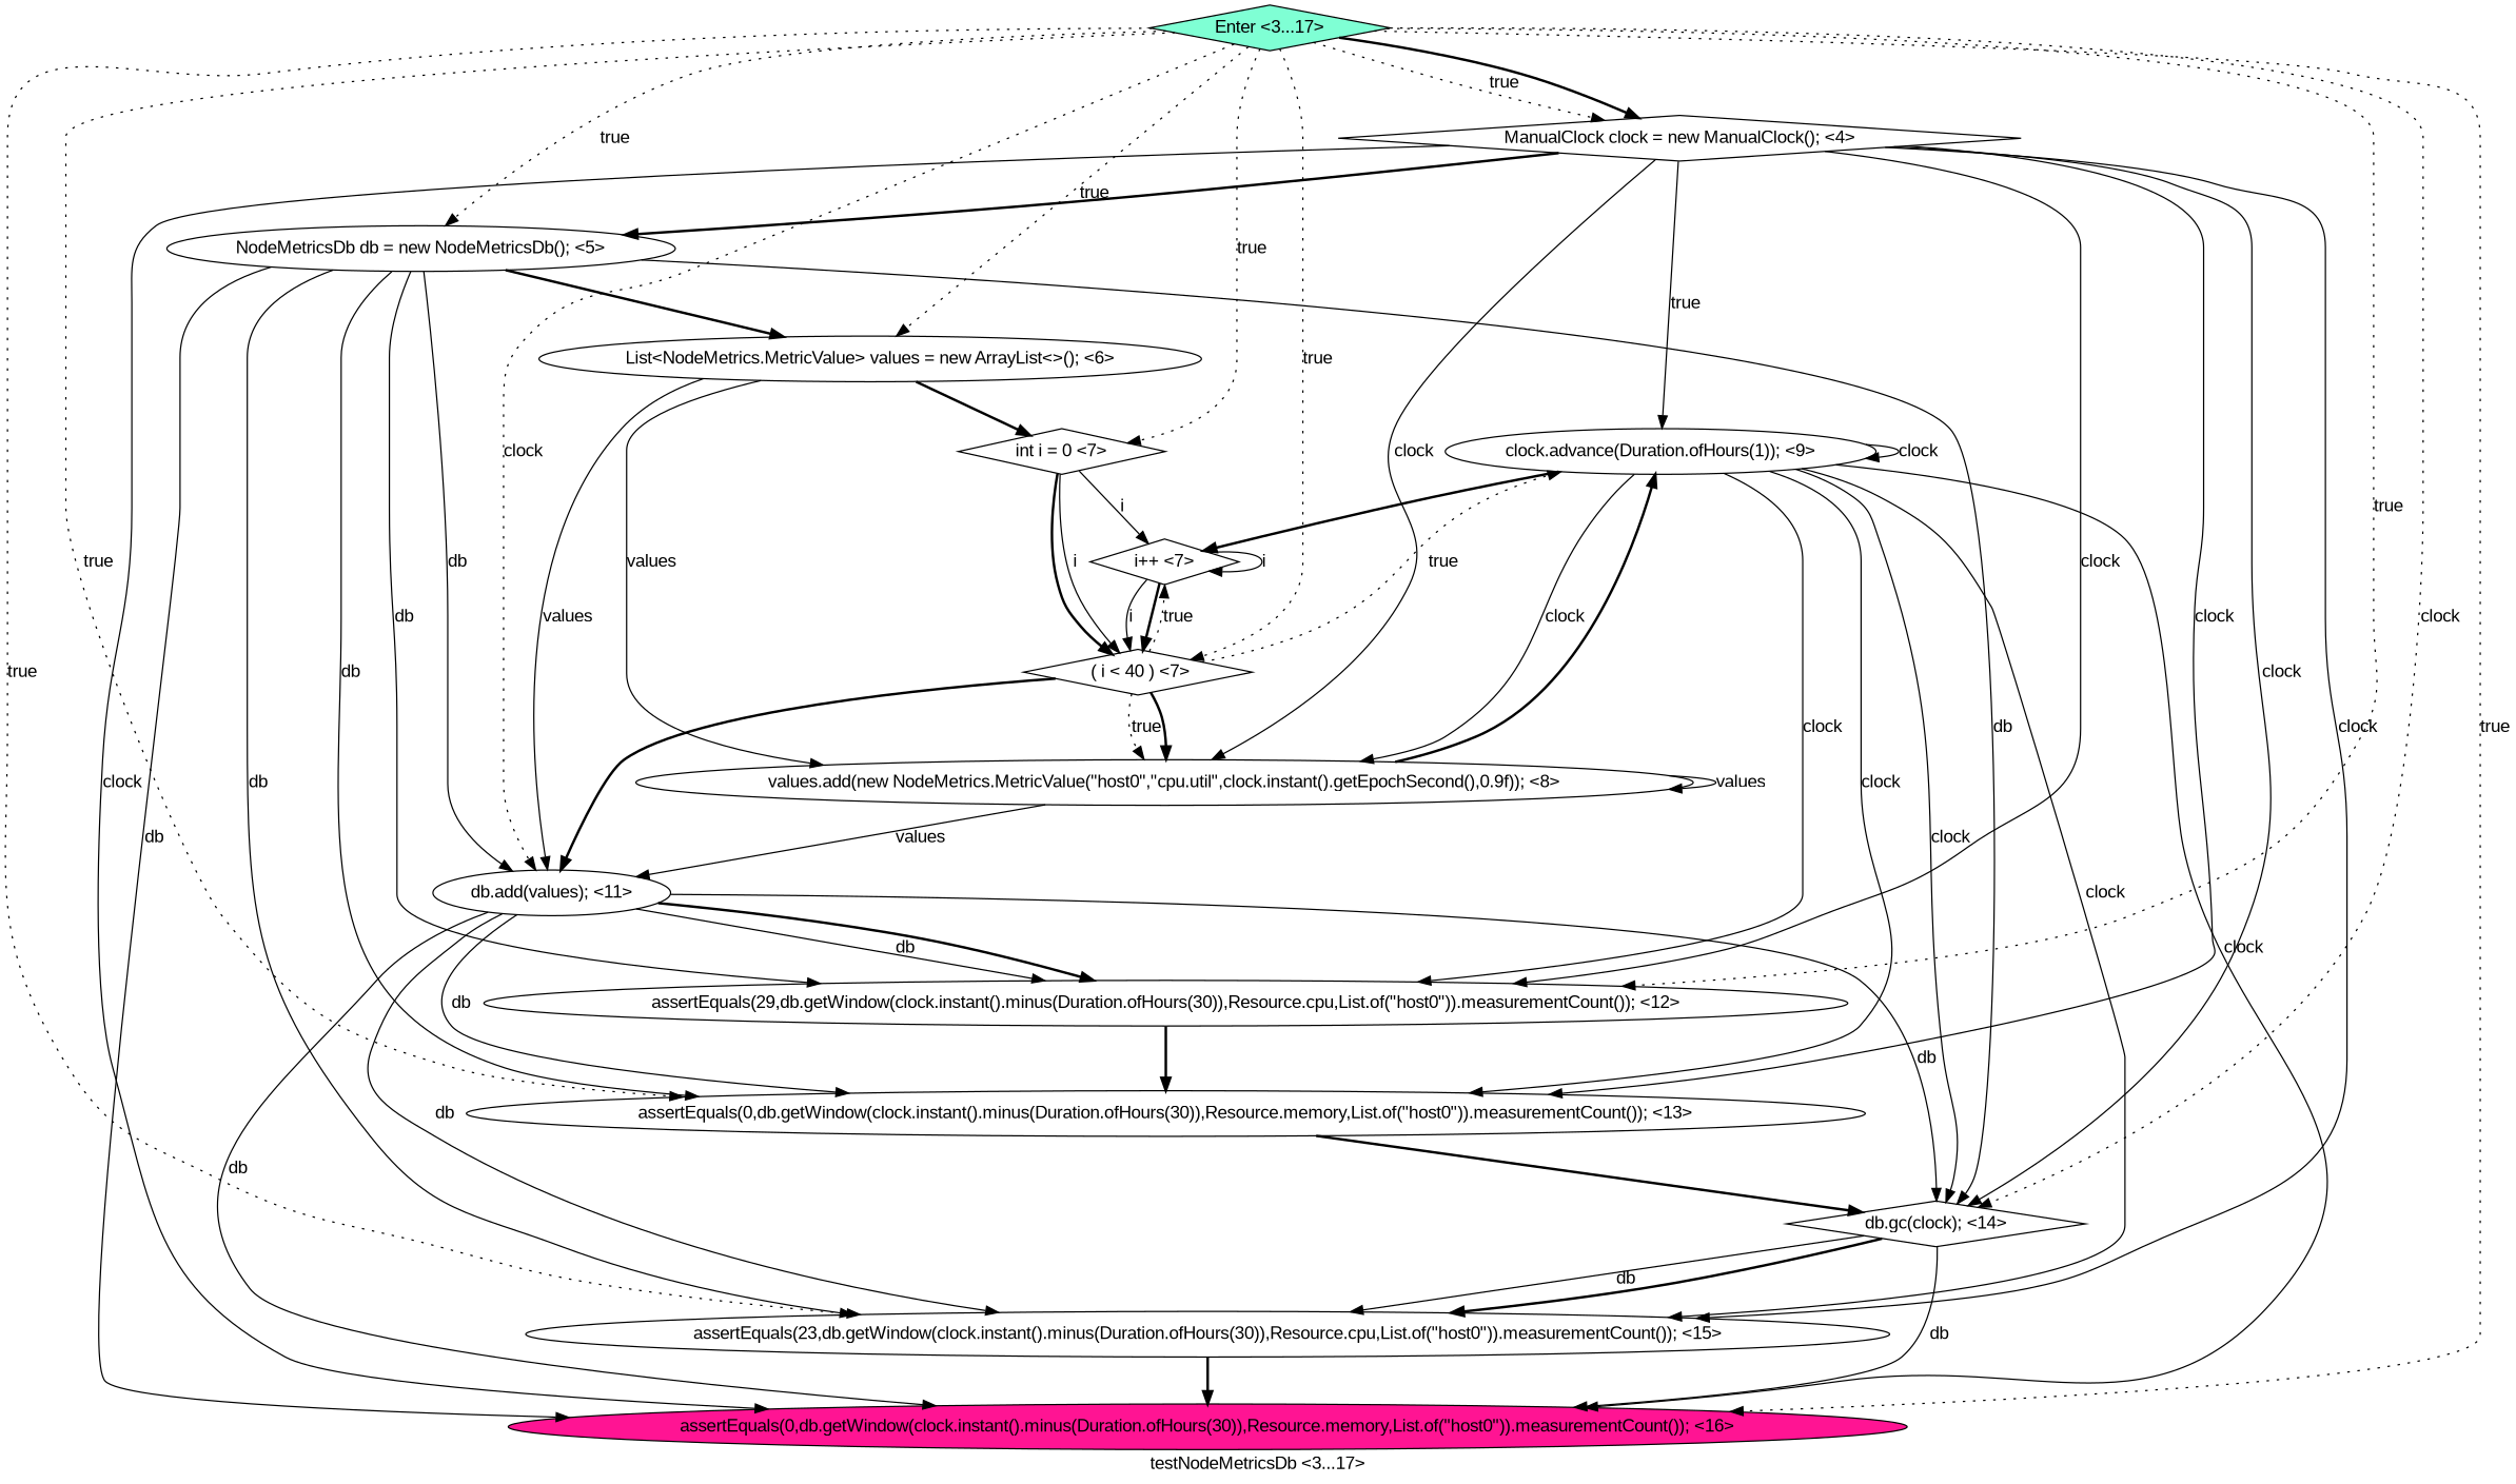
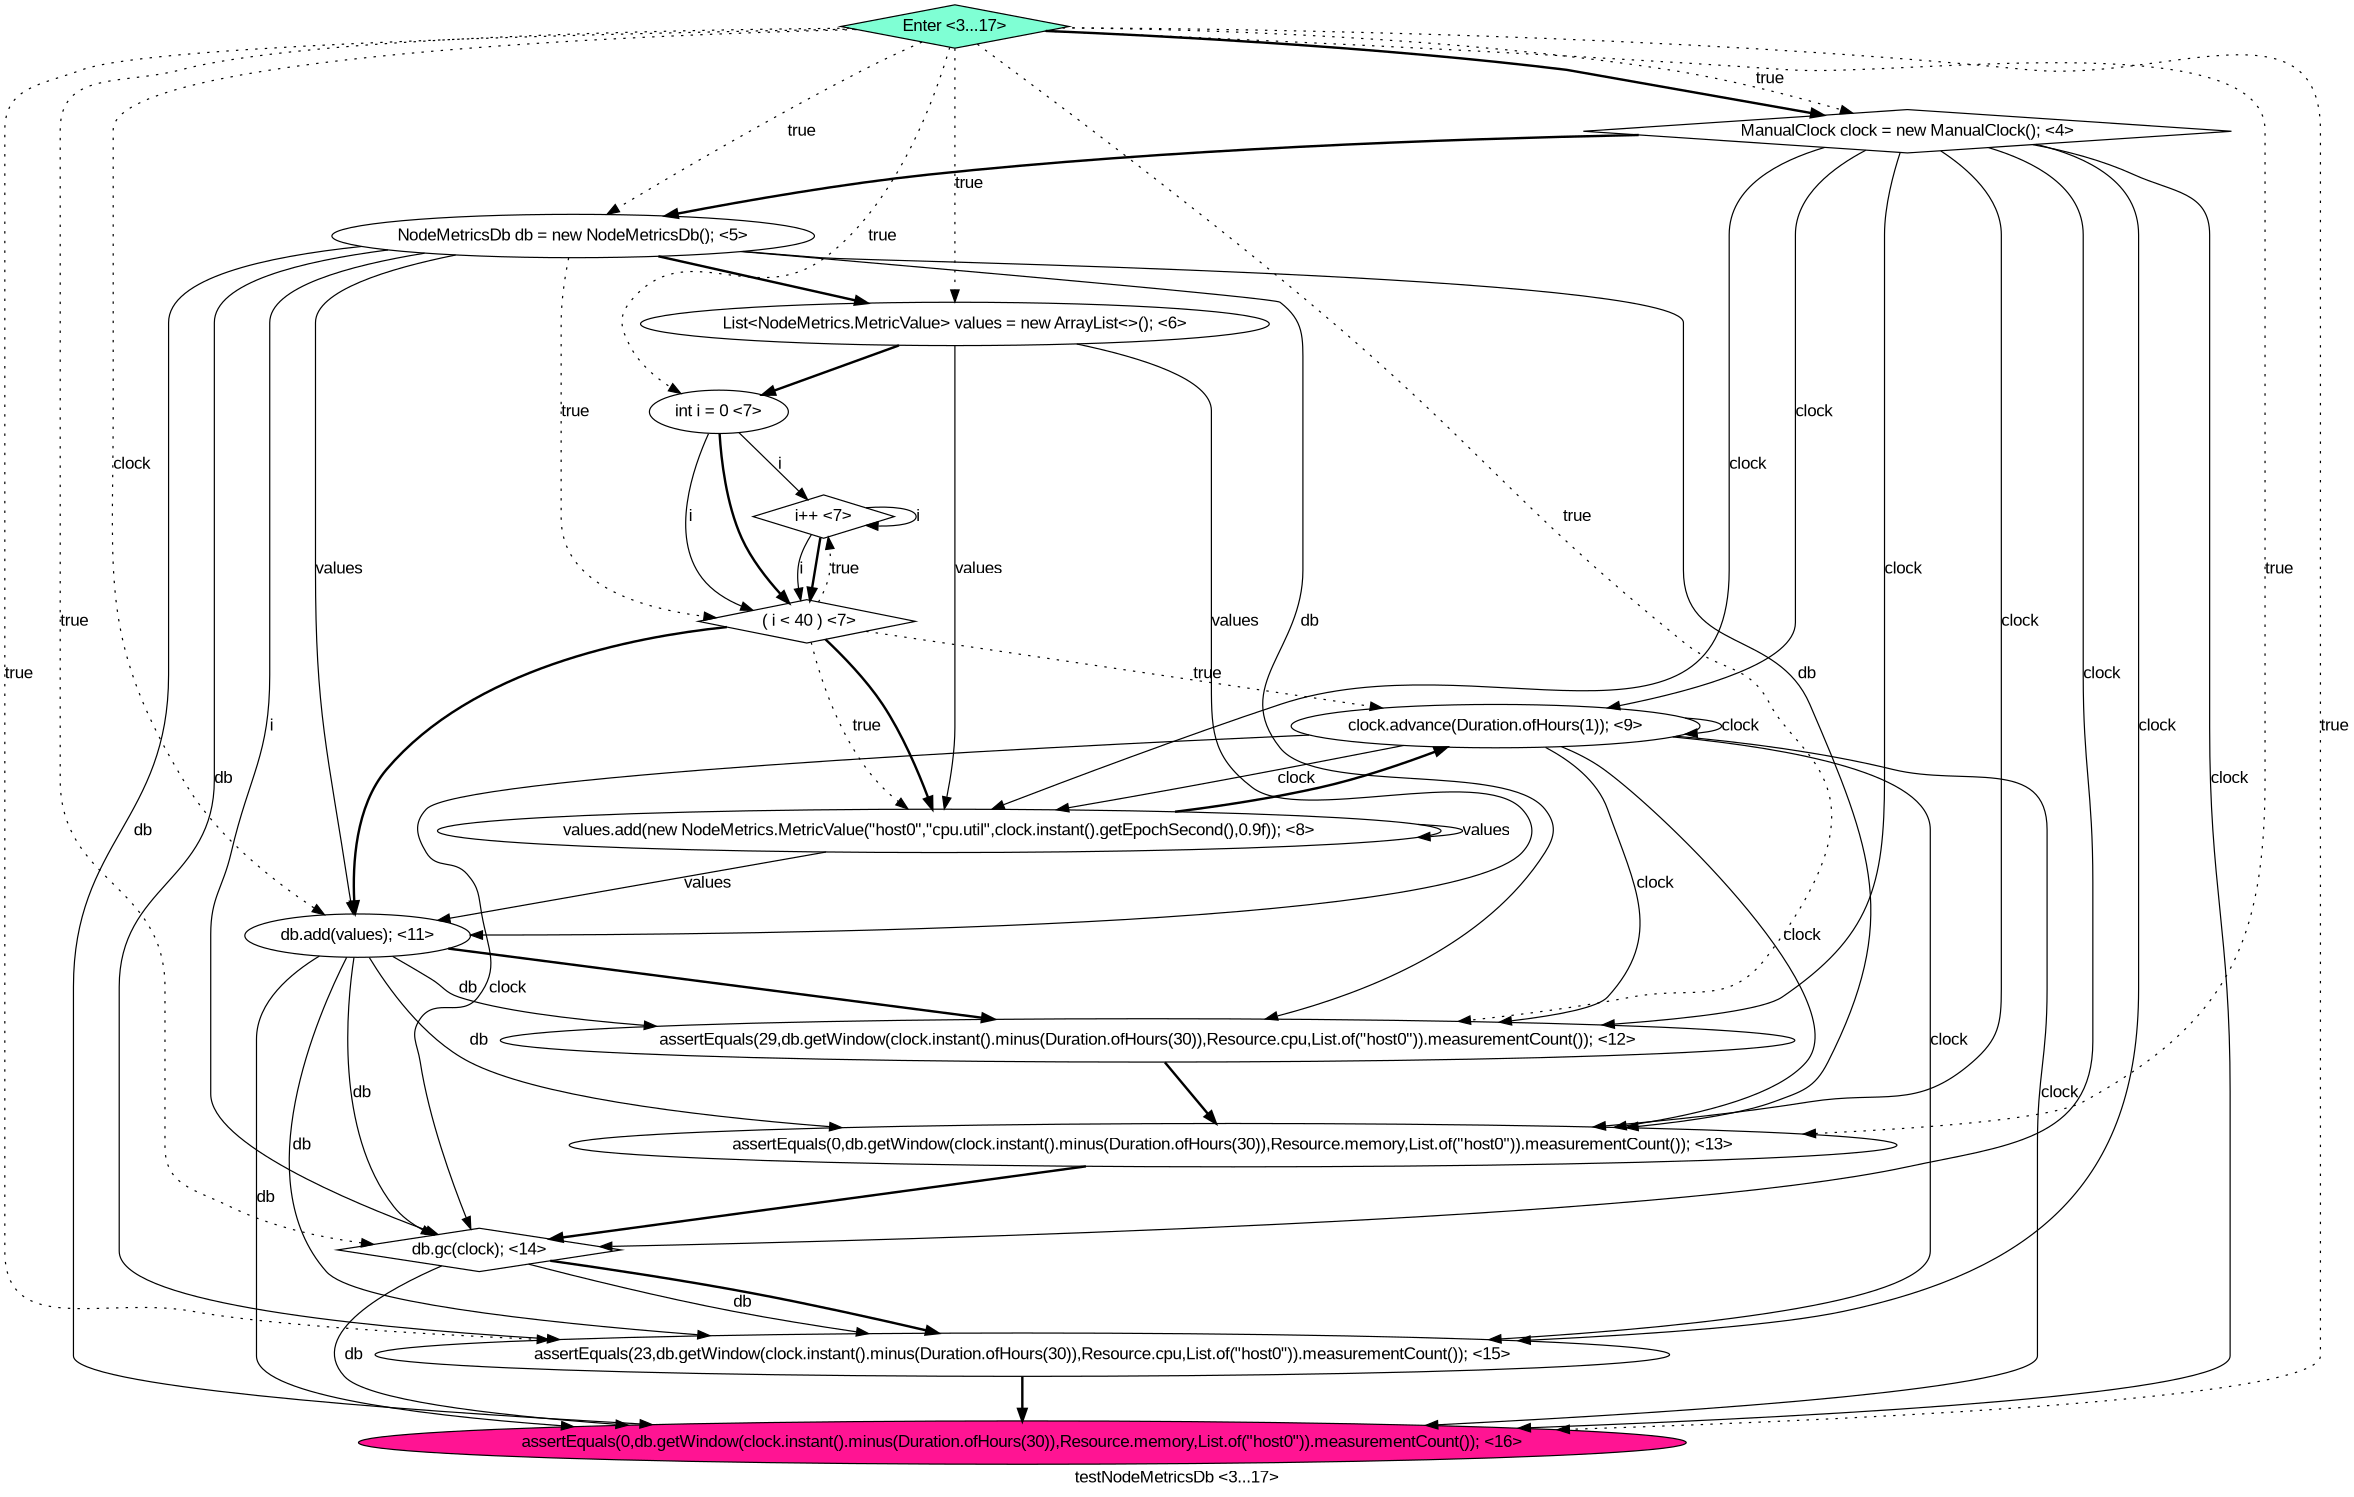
  digraph {
    fontname="Liberation Sans"
    label="testNodeMetricsDb <3...17>"
    node [fillcolor=white fontname="Liberation Sans" shape=ellipse style=filled]
    edge [fontname="Liberation Sans" style=solid]
    n1 [label="ManualClock clock = new ManualClock(); <4>" shape=diamond]
    n2 [label="clock.advance(Duration.ofHours(1)); <9>"]
    n3 [label="assertEquals(23,db.getWindow(clock.instant().minus(Duration.ofHours(30)),Resource.cpu,List.of(\"host0\")).measurementCount()); <15>"]
    n4 [label="values.add(new NodeMetrics.MetricValue(\"host0\",\"cpu.util\",clock.instant().getEpochSecond(),0.9f)); <8>"]
    n5 [label="assertEquals(29,db.getWindow(clock.instant().minus(Duration.ofHours(30)),Resource.cpu,List.of(\"host0\")).measurementCount()); <12>"]
    n6 [label="assertEquals(0,db.getWindow(clock.instant().minus(Duration.ofHours(30)),Resource.memory,List.of(\"host0\")).measurementCount()); <13>"]
    n7 [label="db.gc(clock); <14>" shape=diamond]
    n8 [fillcolor=deeppink label="assertEquals(0,db.getWindow(clock.instant().minus(Duration.ofHours(30)),Resource.memory,List.of(\"host0\")).measurementCount()); <16>"]
    n9 [label="NodeMetricsDb db = new NodeMetricsDb(); <5>"]
    n10 [label="i++ <7>" shape=diamond]
    n11 [label="db.add(values); <11>"]
    n12 [label="List<NodeMetrics.MetricValue> values = new ArrayList<>(); <6>"]
    n13 [label=" ( i < 40 ) <7>" shape=diamond]
-   n14 [label="int i = 0 <7>" shape=diamond]
+   n14 [label="int i = 0 <7>"]
    n15 [fillcolor=aquamarine label="Enter <3...17>" shape=diamond]
-   n1 -> n2 [label=true]
+   n1 -> n2 [label=clock]
    n1 -> n3 [label=clock]
    n1 -> n4 [label=clock]
    n1 -> n5 [label=clock]
    n1 -> n6 [label=clock]
    n1 -> n7 [label=clock]
    n1 -> n8 [label=clock]
    n1 -> n9 [style=bold]
    n2 -> n2 [label=clock]
    n2 -> n3 [label=clock]
    n2 -> n4 [label=clock]
    n2 -> n5 [label=clock]
    n2 -> n6 [label=clock]
    n2 -> n7 [label=clock]
    n2 -> n8 [label=clock]
-   n2 -> n10 [style=bold]
    n3 -> n8 [style=bold]
    n4 -> n2 [style=bold]
    n4 -> n4 [label=values]
    n4 -> n11 [label=values]
    n5 -> n6 [style=bold]
    n6 -> n7 [style=bold]
    n7 -> n3 [label=db]
    n7 -> n3 [style=bold]
    n7 -> n8 [label=db]
    n9 -> n3 [label=db]
    n9 -> n5 [label=db]
    n9 -> n6 [label=db]
-   n9 -> n7 [label=db]
+   n9 -> n7 [label=i]
    n9 -> n8 [label=db]
-   n9 -> n11 [label=db]
+   n9 -> n11 [label=values]
    n9 -> n12 [style=bold]
    n10 -> n10 [label=i]
    n10 -> n13 [label=i]
    n10 -> n13 [style=bold]
    n11 -> n3 [label=db]
    n11 -> n5 [label=db]
    n11 -> n5 [style=bold]
    n11 -> n6 [label=db]
    n11 -> n7 [label=db]
    n11 -> n8 [label=db]
    n12 -> n4 [label=values]
    n12 -> n11 [label=values]
    n12 -> n14 [style=bold]
    n13 -> n2 [label=true style=dotted]
    n13 -> n4 [label=true style=dotted]
    n13 -> n4 [style=bold]
    n13 -> n10 [label=true style=dotted]
    n13 -> n11 [style=bold]
    n14 -> n10 [label=i]
    n14 -> n13 [label=i]
    n14 -> n13 [style=bold]
    n15 -> n1 [label=true style=dotted]
    n15 -> n1 [style=bold]
    n15 -> n3 [label=true style=dotted]
    n15 -> n5 [label=true style=dotted]
    n15 -> n6 [label=true style=dotted]
-   n15 -> n7 [label=clock style=dotted]
+   n15 -> n7 [label=true style=dotted]
    n15 -> n8 [label=true style=dotted]
    n15 -> n9 [label=true style=dotted]
    n15 -> n11 [label=clock style=dotted]
    n15 -> n12 [label=true style=dotted]
-   n15 -> n13 [label=true style=dotted]
+   n9 -> n13 [label=true style=dotted]
    n15 -> n14 [label=true style=dotted]
  }
